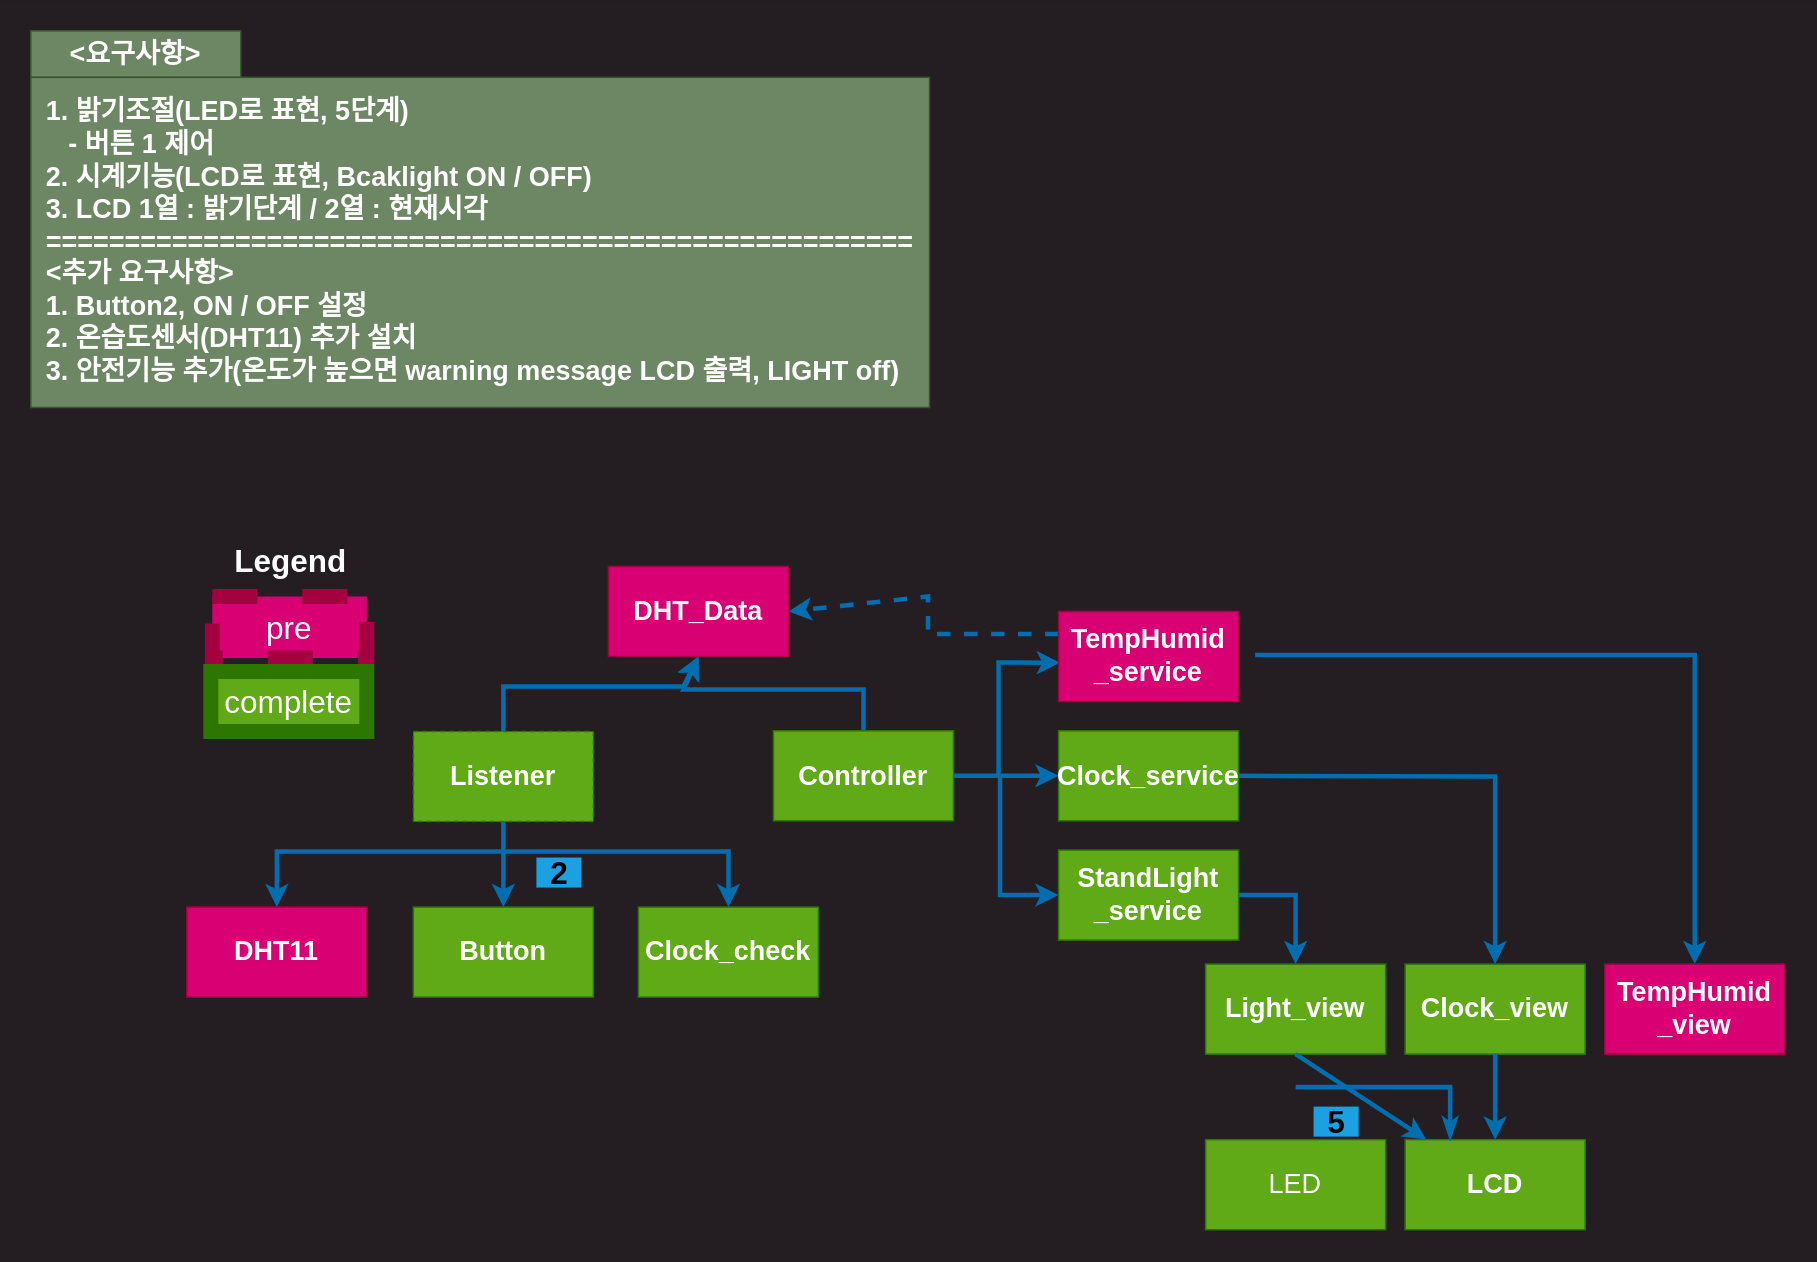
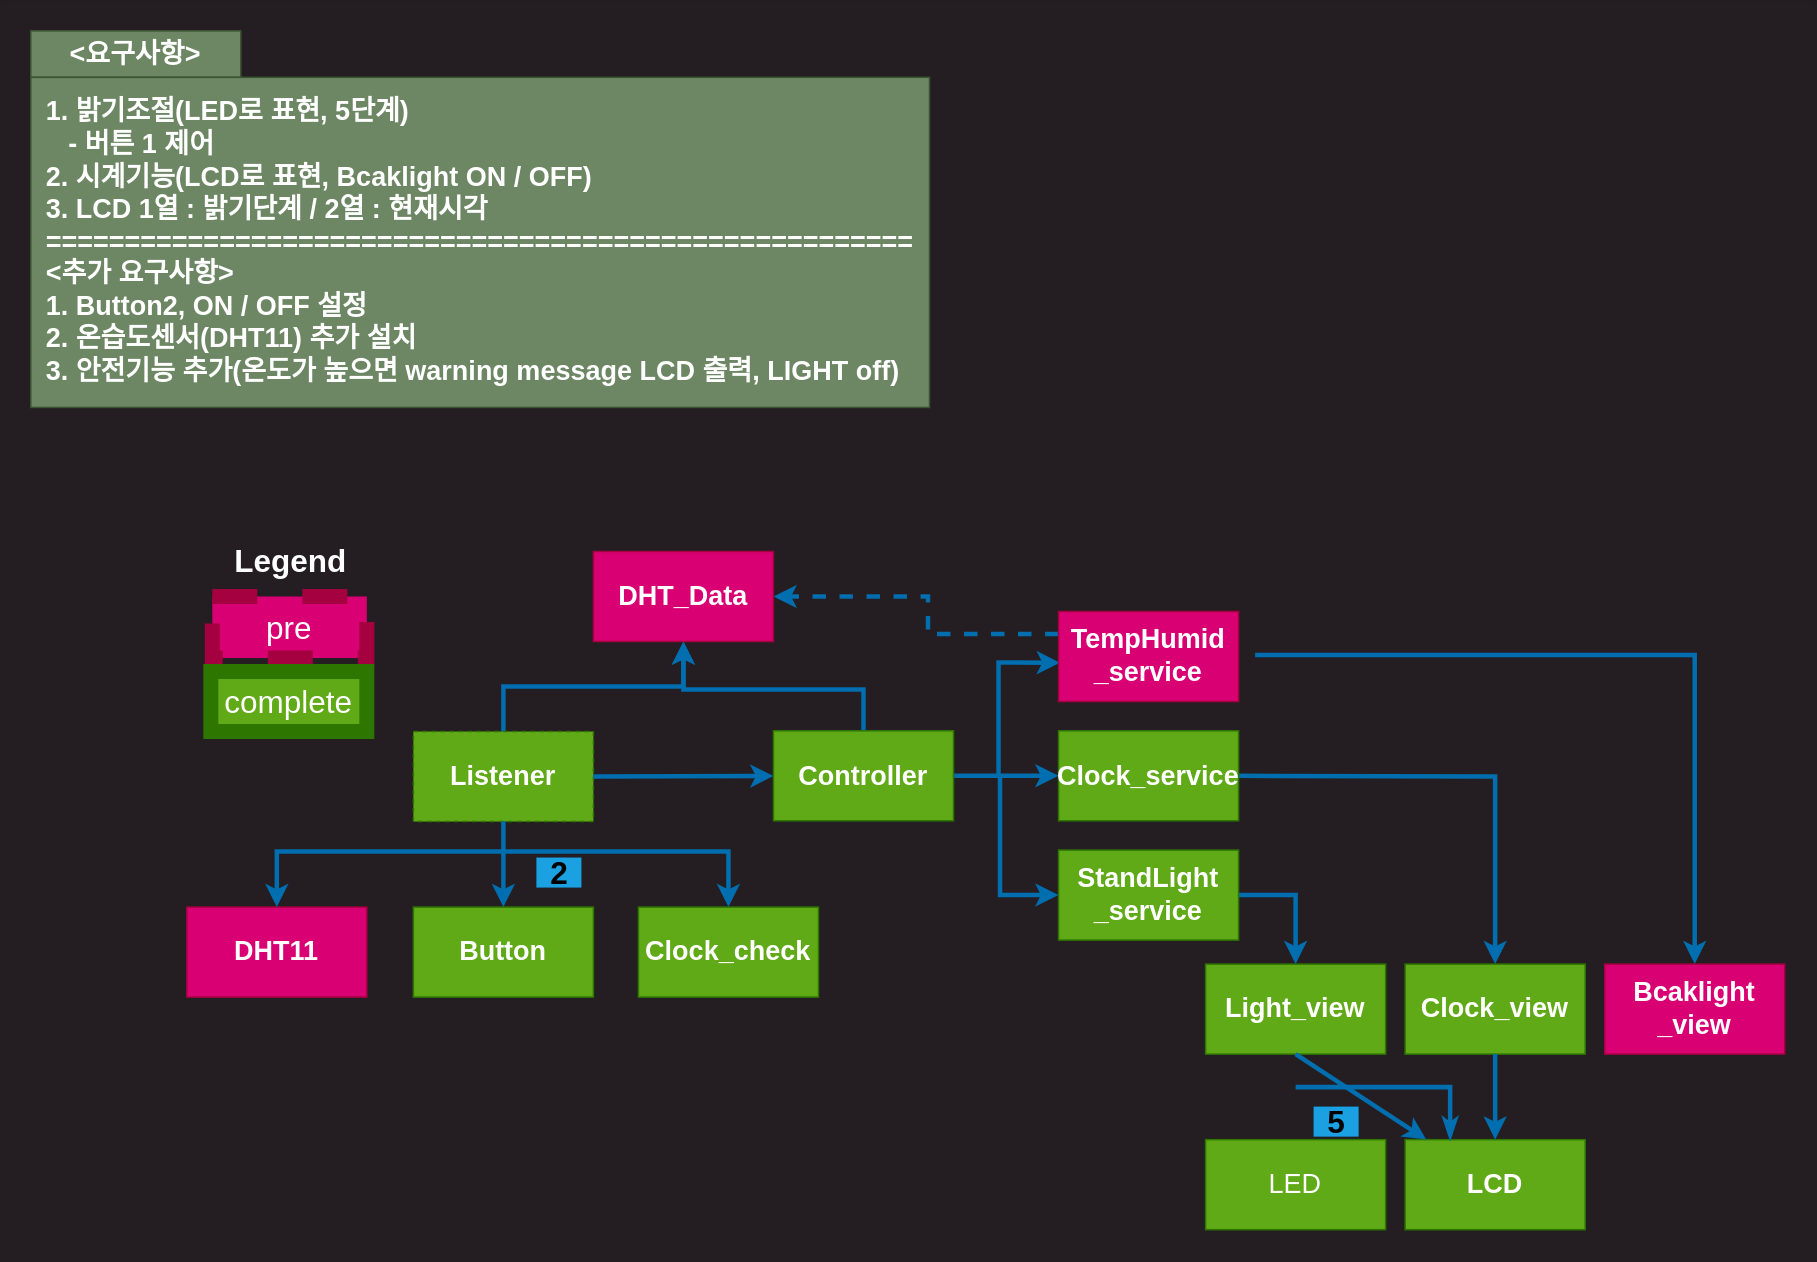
  <mxCell id="0" />
  <mxCell id="1" parent="0" />
  <mxCell id="2" style="edgeStyle=none;html=1;exitX=0.5;exitY=0;exitDx=0;exitDy=0;entryX=0.5;entryY=1;entryDx=0;entryDy=0;fillColor=#1ba1e2;strokeColor=#006EAF;strokeWidth=3;rounded=0;" parent="1" source="3" target="38" edge="1"><mxGeometry relative="1" as="geometry"><Array as="points"><mxPoint x="335" y="457" /><mxPoint x="455" y="457" /></Array></mxGeometry></mxCell>
  <mxCell id="3" value="&lt;font style=&quot;font-size: 18px&quot;&gt;&lt;b&gt;Listener&lt;/b&gt;&lt;/font&gt;" style="whiteSpace=wrap;html=1;fillColor=#60a917;fontColor=#ffffff;strokeColor=#2D7600;dashed=1;" parent="1" vertex="1"><mxGeometry x="275" y="487" width="120" height="60" as="geometry" /></mxCell>
  <mxCell id="4" style="edgeStyle=none;html=1;entryX=0;entryY=0.5;entryDx=0;entryDy=0;fillColor=#1ba1e2;strokeColor=#006EAF;strokeWidth=3;rounded=0;" parent="1" target="22" edge="1"><mxGeometry relative="1" as="geometry"><mxPoint x="666" y="517" as="sourcePoint" /><Array as="points"><mxPoint x="666" y="596" /></Array></mxGeometry></mxCell>
  <mxCell id="5" style="edgeStyle=none;html=1;exitX=1;exitY=0.5;exitDx=0;exitDy=0;entryX=0;entryY=0.5;entryDx=0;entryDy=0;fillColor=#1ba1e2;strokeColor=#006EAF;strokeWidth=3;" parent="1" source="8" target="10" edge="1"><mxGeometry relative="1" as="geometry" /></mxCell>
  <mxCell id="6" style="edgeStyle=none;html=1;entryX=0.008;entryY=0.569;entryDx=0;entryDy=0;entryPerimeter=0;fillColor=#1ba1e2;strokeColor=#006EAF;strokeWidth=3;rounded=0;" parent="1" target="36" edge="1"><mxGeometry relative="1" as="geometry"><mxPoint x="665" y="517" as="sourcePoint" /><Array as="points"><mxPoint x="665" y="441" /></Array></mxGeometry></mxCell>
  <mxCell id="7" style="edgeStyle=none;html=1;exitX=0.5;exitY=0;exitDx=0;exitDy=0;entryX=0.5;entryY=1;entryDx=0;entryDy=0;fillColor=#1ba1e2;strokeColor=#006EAF;strokeWidth=3;rounded=0;" parent="1" source="8" target="38" edge="1"><mxGeometry relative="1" as="geometry"><mxPoint x="454.276" y="417.016" as="targetPoint" /><Array as="points"><mxPoint x="575" y="459" /><mxPoint x="455" y="459" /></Array></mxGeometry></mxCell>
  <mxCell id="8" value="&lt;span style=&quot;font-size: 18px&quot;&gt;&lt;b&gt;Controller&lt;/b&gt;&lt;/span&gt;" style="whiteSpace=wrap;html=1;fillColor=#60a917;fontColor=#ffffff;strokeColor=#2D7600;" parent="1" vertex="1"><mxGeometry x="515" y="486.5" width="120" height="60" as="geometry" /></mxCell>
  <mxCell id="9" style="edgeStyle=none;html=1;exitX=1;exitY=0.5;exitDx=0;exitDy=0;entryX=0.5;entryY=0;entryDx=0;entryDy=0;fillColor=#1ba1e2;strokeColor=#006EAF;strokeWidth=3;rounded=0;" parent="1" source="10" target="23" edge="1"><mxGeometry relative="1" as="geometry"><Array as="points"><mxPoint x="996" y="517" /></Array></mxGeometry></mxCell>
  <mxCell id="10" value="&lt;span style=&quot;font-size: 18px&quot;&gt;&lt;b&gt;Clock_service&lt;/b&gt;&lt;/span&gt;" style="whiteSpace=wrap;html=1;fillColor=#60a917;fontColor=#ffffff;strokeColor=#2D7600;" parent="1" vertex="1"><mxGeometry x="705" y="486.5" width="120" height="60" as="geometry" /></mxCell>
  <mxCell id="11" value="&lt;span style=&quot;font-size: 18px&quot;&gt;&lt;b&gt;Light_view&lt;/b&gt;&lt;/span&gt;" style="whiteSpace=wrap;html=1;fillColor=#60a917;fontColor=#ffffff;strokeColor=#2D7600;" parent="1" vertex="1"><mxGeometry x="803" y="642" width="120" height="60" as="geometry" /></mxCell>
  <mxCell id="12" style="edgeStyle=none;html=1;exitX=0.5;exitY=1;exitDx=0;exitDy=0;entryX=0.5;entryY=0;entryDx=0;entryDy=0;fontSize=18;fillColor=#1ba1e2;strokeColor=#006EAF;strokeWidth=3;" parent="1" source="3" target="13" edge="1"><mxGeometry relative="1" as="geometry" /></mxCell>
  <mxCell id="13" value="&lt;span style=&quot;font-size: 18px&quot;&gt;&lt;b&gt;Button&lt;/b&gt;&lt;/span&gt;" style="whiteSpace=wrap;html=1;fillColor=#60a917;fontColor=#ffffff;strokeColor=#2D7600;" parent="1" vertex="1"><mxGeometry x="275" y="604" width="120" height="60" as="geometry" /></mxCell>
  <mxCell id="14" value="&lt;span style=&quot;font-size: 18px&quot;&gt;LED&lt;br&gt;&lt;/span&gt;" style="whiteSpace=wrap;html=1;fillColor=#60a917;fontColor=#ffffff;strokeColor=#2D7600;" parent="1" vertex="1"><mxGeometry x="803" y="759" width="120" height="60" as="geometry" /></mxCell>
  <mxCell id="15" value="&lt;span style=&quot;font-size: 18px&quot;&gt;&lt;b&gt;LCD&lt;/b&gt;&lt;/span&gt;" style="whiteSpace=wrap;html=1;fillColor=#60a917;fontColor=#ffffff;strokeColor=#2D7600;" parent="1" vertex="1"><mxGeometry x="936" y="759" width="120" height="60" as="geometry" /></mxCell>
+ <mxCell id="16" style="edgeStyle=none;html=1;exitX=1;exitY=0.5;exitDx=0;exitDy=0;fontSize=18;fillColor=#1ba1e2;strokeColor=#006EAF;strokeWidth=3;" parent="1" source="3" target="8" edge="1"><mxGeometry relative="1" as="geometry"><mxPoint x="425" y="607" as="sourcePoint" /><mxPoint x="425" y="557" as="targetPoint" /></mxGeometry></mxCell>
  <mxCell id="17" value="&lt;b&gt;&amp;lt;요구사항&amp;gt;&lt;/b&gt;" style="whiteSpace=wrap;html=1;fontSize=18;fillColor=#6d8764;fontColor=#ffffff;strokeColor=#3A5431;" parent="1" vertex="1"><mxGeometry x="20" y="20" width="140" height="31" as="geometry" /></mxCell>
  <mxCell id="18" value="&lt;div style=&quot;text-align: left&quot;&gt;&lt;b&gt;1. 밝기조절(LED로 표현, 5단계)&lt;/b&gt;&lt;/div&gt;&lt;div style=&quot;text-align: left&quot;&gt;&lt;span&gt;&lt;b&gt;&amp;nbsp; &amp;nbsp;- 버튼 1 제어&lt;/b&gt;&lt;/span&gt;&lt;/div&gt;&lt;div style=&quot;text-align: left&quot;&gt;&lt;span&gt;&lt;b&gt;2. 시계기능(LCD로 표현, Bcaklight ON / OFF)&lt;/b&gt;&lt;/span&gt;&lt;/div&gt;&lt;div style=&quot;text-align: left&quot;&gt;&lt;span&gt;&lt;b&gt;3. LCD 1열 : 밝기단계 / 2열 : 현재시각&lt;/b&gt;&lt;/span&gt;&lt;/div&gt;&lt;div style=&quot;text-align: left&quot;&gt;&lt;span&gt;&lt;b&gt;=======================================================&lt;/b&gt;&lt;/span&gt;&lt;/div&gt;&lt;div style=&quot;text-align: left&quot;&gt;&lt;b&gt;&amp;lt;추가 요구사항&amp;gt;&amp;nbsp;&lt;/b&gt;&lt;/div&gt;&lt;div style=&quot;text-align: left&quot;&gt;&lt;b&gt;1. Button2, ON / OFF 설정&lt;/b&gt;&lt;/div&gt;&lt;div style=&quot;text-align: left&quot;&gt;&lt;b&gt;2. 온습도센서(DHT11) 추가 설치&lt;/b&gt;&lt;/div&gt;&lt;div style=&quot;text-align: left&quot;&gt;&lt;b&gt;3. 안전기능 추가(온도가 높으면 warning message LCD 출력, LIGHT off)&lt;/b&gt;&lt;/div&gt;" style="whiteSpace=wrap;html=1;fontSize=18;fillColor=#6d8764;fontColor=#ffffff;strokeColor=#3A5431;" parent="1" vertex="1"><mxGeometry x="20" y="51" width="599" height="220" as="geometry" /></mxCell>
  <mxCell id="19" value="&lt;font color=&quot;#000000&quot; size=&quot;1&quot;&gt;&lt;b style=&quot;font-size: 21px&quot;&gt;5&lt;/b&gt;&lt;/font&gt;" style="text;html=1;align=center;verticalAlign=middle;resizable=0;points=[];autosize=1;strokeColor=#006EAF;fillColor=#1ba1e2;strokeWidth=0;fontColor=#ffffff;" parent="1" vertex="1"><mxGeometry x="875" y="737" width="30" height="20" as="geometry" /></mxCell>
  <mxCell id="20" value="&lt;font color=&quot;#000000&quot; size=&quot;1&quot;&gt;&lt;b style=&quot;font-size: 21px&quot;&gt;2&lt;/b&gt;&lt;/font&gt;" style="text;html=1;align=center;verticalAlign=middle;resizable=0;points=[];autosize=1;strokeColor=#006EAF;fillColor=#1ba1e2;strokeWidth=0;fontColor=#ffffff;" parent="1" vertex="1"><mxGeometry x="357" y="571" width="30" height="20" as="geometry" /></mxCell>
  <mxCell id="21" style="edgeStyle=none;html=1;exitX=1;exitY=0.5;exitDx=0;exitDy=0;entryX=0.5;entryY=0;entryDx=0;entryDy=0;fillColor=#1ba1e2;strokeColor=#006EAF;strokeWidth=3;rounded=0;" parent="1" source="22" target="11" edge="1"><mxGeometry relative="1" as="geometry"><Array as="points"><mxPoint x="863" y="596" /></Array></mxGeometry></mxCell>
  <mxCell id="22" value="&lt;span style=&quot;font-size: 18px&quot;&gt;&lt;b&gt;StandLight&lt;br&gt;_service&lt;/b&gt;&lt;/span&gt;" style="whiteSpace=wrap;html=1;fillColor=#60a917;fontColor=#ffffff;strokeColor=#2D7600;" parent="1" vertex="1"><mxGeometry x="705" y="566" width="120" height="60" as="geometry" /></mxCell>
  <mxCell id="23" value="&lt;span style=&quot;font-size: 18px&quot;&gt;&lt;b&gt;Clock_view&lt;/b&gt;&lt;/span&gt;" style="whiteSpace=wrap;html=1;fillColor=#60a917;fontColor=#ffffff;strokeColor=#2D7600;" parent="1" vertex="1"><mxGeometry x="936" y="642" width="120" height="60" as="geometry" /></mxCell>
  <mxCell id="24" style="edgeStyle=none;html=1;exitX=0.5;exitY=1;exitDx=0;exitDy=0;fontSize=18;fillColor=#1ba1e2;strokeColor=#006EAF;strokeWidth=3;" parent="1" source="11" target="15" edge="1"><mxGeometry relative="1" as="geometry"><mxPoint x="713" y="652" as="sourcePoint" /><mxPoint x="863" y="752" as="targetPoint" /></mxGeometry></mxCell>
  <mxCell id="25" style="edgeStyle=none;html=1;exitX=0.5;exitY=1;exitDx=0;exitDy=0;fontSize=18;fillColor=#1ba1e2;strokeColor=#006EAF;strokeWidth=3;entryX=0.5;entryY=0;entryDx=0;entryDy=0;" parent="1" source="23" target="15" edge="1"><mxGeometry relative="1" as="geometry"><mxPoint x="846" y="712" as="sourcePoint" /><mxPoint x="996" y="752" as="targetPoint" /><Array as="points" /></mxGeometry></mxCell>
  <mxCell id="26" value="&lt;span style=&quot;font-size: 18px&quot;&gt;&lt;b&gt;Clock_check&lt;/b&gt;&lt;/span&gt;" style="whiteSpace=wrap;html=1;fillColor=#60a917;fontColor=#ffffff;strokeColor=#2D7600;" parent="1" vertex="1"><mxGeometry x="425" y="604" width="120" height="60" as="geometry" /></mxCell>
  <mxCell id="27" style="edgeStyle=none;html=1;entryX=0.5;entryY=0;entryDx=0;entryDy=0;fontSize=18;fillColor=#1ba1e2;strokeColor=#006EAF;strokeWidth=3;rounded=0;" parent="1" target="26" edge="1"><mxGeometry relative="1" as="geometry"><mxPoint x="335" y="567" as="sourcePoint" /><mxPoint x="345" y="617" as="targetPoint" /><Array as="points"><mxPoint x="485" y="567" /></Array></mxGeometry></mxCell>
  <mxCell id="28" value="pre" style="whiteSpace=wrap;html=1;fontSize=21;fontColor=#ffffff;strokeWidth=10;fillColor=#d80073;strokeColor=#A50040;dashed=1;" parent="1" vertex="1"><mxGeometry x="141" y="397" width="103" height="41" as="geometry" /></mxCell>
  <mxCell id="29" value="complete" style="whiteSpace=wrap;html=1;fontSize=21;fontColor=#ffffff;strokeWidth=10;fillColor=#60a917;strokeColor=#2D7600;" parent="1" vertex="1"><mxGeometry x="140" y="447" width="104" height="40" as="geometry" /></mxCell>
  <mxCell id="30" value="&lt;b&gt;&lt;font color=&quot;#ffffff&quot;&gt;Legend&lt;/font&gt;&lt;/b&gt;" style="text;html=1;align=center;verticalAlign=middle;resizable=0;points=[];autosize=1;strokeColor=none;fillColor=none;fontSize=21;fontColor=#000000;" parent="1" vertex="1"><mxGeometry x="150" y="358" width="85" height="29" as="geometry" /></mxCell>
  <mxCell id="31" style="edgeStyle=none;html=1;fontSize=18;fillColor=#1ba1e2;strokeColor=#006EAF;strokeWidth=3;rounded=0;endArrow=classicThin;endFill=1;entryX=0.25;entryY=0;entryDx=0;entryDy=0;" parent="1" target="15" edge="1"><mxGeometry relative="1" as="geometry"><mxPoint x="863" y="724" as="sourcePoint" /><mxPoint x="995" y="724" as="targetPoint" /><Array as="points"><mxPoint x="966" y="724" /></Array></mxGeometry></mxCell>
  <mxCell id="32" value="&lt;span style=&quot;font-size: 18px&quot;&gt;&lt;b&gt;DHT11&lt;/b&gt;&lt;/span&gt;" style="whiteSpace=wrap;html=1;fillColor=#d80073;fontColor=#ffffff;strokeColor=#A50040;" parent="1" vertex="1"><mxGeometry x="124" y="604" width="120" height="60" as="geometry" /></mxCell>
  <mxCell id="33" style="edgeStyle=none;html=1;entryX=0.5;entryY=0;entryDx=0;entryDy=0;fontSize=18;fillColor=#1ba1e2;strokeColor=#006EAF;strokeWidth=3;rounded=0;" parent="1" target="32" edge="1"><mxGeometry relative="1" as="geometry"><mxPoint x="334" y="567" as="sourcePoint" /><mxPoint x="345" y="614" as="targetPoint" /><Array as="points"><mxPoint x="184" y="567" /></Array></mxGeometry></mxCell>
  <mxCell id="34" style="edgeStyle=none;html=1;exitX=1;exitY=0.5;exitDx=0;exitDy=0;entryX=0.5;entryY=0;entryDx=0;entryDy=0;fillColor=#1ba1e2;strokeColor=#006EAF;strokeWidth=3;rounded=0;" parent="1" target="37" edge="1"><mxGeometry relative="1" as="geometry"><mxPoint x="836" y="436" as="sourcePoint" /><mxPoint x="1257" y="673" as="targetPoint" /><Array as="points"><mxPoint x="1129" y="436" /></Array></mxGeometry></mxCell>
  <mxCell id="35" style="edgeStyle=none;html=1;exitX=0;exitY=0.25;exitDx=0;exitDy=0;entryX=1;entryY=0.5;entryDx=0;entryDy=0;fillColor=#1ba1e2;strokeColor=#006EAF;strokeWidth=3;rounded=0;dashed=1;" parent="1" source="36" target="38" edge="1"><mxGeometry relative="1" as="geometry"><Array as="points"><mxPoint x="618" y="422" /><mxPoint x="618" y="397" /></Array></mxGeometry></mxCell>
  <mxCell id="36" value="&lt;span style=&quot;font-size: 18px&quot;&gt;&lt;b&gt;TempHumid&lt;br&gt;_service&lt;br&gt;&lt;/b&gt;&lt;/span&gt;" style="whiteSpace=wrap;html=1;fillColor=#d80073;fontColor=#ffffff;strokeColor=#A50040;" parent="1" vertex="1"><mxGeometry x="705" y="407" width="120" height="60" as="geometry" /></mxCell>
- <mxCell id="37" value="&lt;span style=&quot;font-size: 18px&quot;&gt;&lt;b&gt;TempHumid&lt;br&gt;_view&lt;/b&gt;&lt;/span&gt;" style="whiteSpace=wrap;html=1;fillColor=#d80073;fontColor=#ffffff;strokeColor=#A50040;" parent="1" vertex="1"><mxGeometry x="1069" y="642" width="120" height="60" as="geometry" /></mxCell>
- <mxCell id="38" value="&lt;font style=&quot;font-size: 18px&quot;&gt;&lt;b&gt;DHT_Data&lt;/b&gt;&lt;/font&gt;" style="whiteSpace=wrap;html=1;fillColor=#d80073;fontColor=#ffffff;strokeColor=#A50040;" parent="1" vertex="1"><mxGeometry x="405" y="377" width="120" height="60" as="geometry" /></mxCell>
+ <mxCell id="37" value="&lt;span style=&quot;font-size: 18px&quot;&gt;&lt;b&gt;Bcaklight&lt;br&gt;_view&lt;/b&gt;&lt;/span&gt;" style="whiteSpace=wrap;html=1;fillColor=#d80073;fontColor=#ffffff;strokeColor=#A50040;" parent="1" vertex="1"><mxGeometry x="1069" y="642" width="120" height="60" as="geometry" /></mxCell>
+ <mxCell id="38" value="&lt;font style=&quot;font-size: 18px&quot;&gt;&lt;b&gt;DHT_Data&lt;/b&gt;&lt;/font&gt;" style="whiteSpace=wrap;html=1;fillColor=#d80073;fontColor=#ffffff;strokeColor=#A50040;" parent="1" vertex="1"><mxGeometry x="395" y="367" width="120" height="60" as="geometry" /></mxCell>
